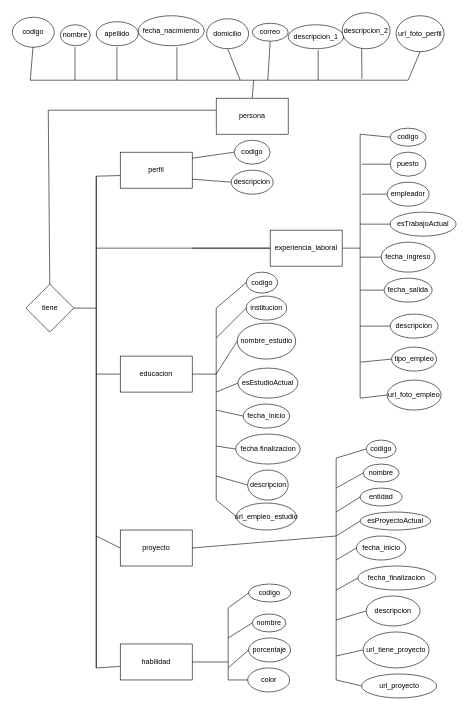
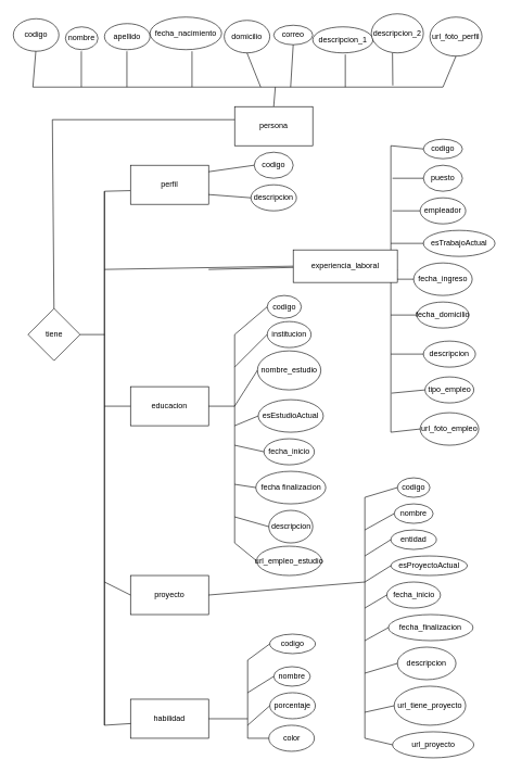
  <mxCell id="0" />
  <mxCell id="1" parent="0" />
  <mxCell id="2" value="codigo" style="ellipse;whiteSpace=wrap;html=1;" parent="1" vertex="1"><mxGeometry x="20" y="28" width="70" height="50" as="geometry" /></mxCell>
  <mxCell id="3" value="nombre" style="ellipse;whiteSpace=wrap;html=1;" parent="1" vertex="1"><mxGeometry x="100" y="40.5" width="50" height="35" as="geometry" /></mxCell>
  <mxCell id="4" value="apellido" style="ellipse;whiteSpace=wrap;html=1;" parent="1" vertex="1"><mxGeometry x="160" y="35.5" width="70" height="40" as="geometry" /></mxCell>
  <mxCell id="5" value="descripcion_1" style="ellipse;whiteSpace=wrap;html=1;" parent="1" vertex="1"><mxGeometry x="480" y="40.5" width="92.5" height="40" as="geometry" /></mxCell>
  <mxCell id="6" value="descripcion_2" style="ellipse;whiteSpace=wrap;html=1;" parent="1" vertex="1"><mxGeometry x="570" y="20.5" width="80" height="60" as="geometry" /></mxCell>
  <mxCell id="7" value="domicilio" style="ellipse;whiteSpace=wrap;html=1;" parent="1" vertex="1"><mxGeometry x="344" y="30.5" width="70" height="50" as="geometry" /></mxCell>
  <mxCell id="8" value="url_foto_perfil" style="ellipse;whiteSpace=wrap;html=1;" parent="1" vertex="1"><mxGeometry x="660" y="25.5" width="80" height="60" as="geometry" /></mxCell>
  <mxCell id="9" value="" style="endArrow=none;html=1;rounded=0;entryX=0.5;entryY=1;entryDx=0;entryDy=0;" parent="1" target="8" edge="1"><mxGeometry width="50" height="50" relative="1" as="geometry"><mxPoint x="680" y="133" as="sourcePoint" /><mxPoint x="679.5" y="88" as="targetPoint" /></mxGeometry></mxCell>
  <mxCell id="10" value="" style="endArrow=none;html=1;rounded=0;" parent="1" edge="1"><mxGeometry width="50" height="50" relative="1" as="geometry"><mxPoint x="603" y="130.5" as="sourcePoint" /><mxPoint x="602.5" y="80.5" as="targetPoint" /></mxGeometry></mxCell>
  <mxCell id="11" value="" style="endArrow=none;html=1;rounded=0;entryX=0.5;entryY=1;entryDx=0;entryDy=0;" parent="1" target="7" edge="1"><mxGeometry width="50" height="50" relative="1" as="geometry"><mxPoint x="400" y="133" as="sourcePoint" /><mxPoint x="427.5" y="88" as="targetPoint" /><Array as="points" /></mxGeometry></mxCell>
  <mxCell id="12" value="" style="endArrow=none;html=1;rounded=0;" parent="1" edge="1"><mxGeometry width="50" height="50" relative="1" as="geometry"><mxPoint x="294.5" y="133" as="sourcePoint" /><mxPoint x="294.5" y="78" as="targetPoint" /></mxGeometry></mxCell>
  <mxCell id="13" value="" style="endArrow=none;html=1;rounded=0;" parent="1" edge="1"><mxGeometry width="50" height="50" relative="1" as="geometry"><mxPoint x="194.5" y="133" as="sourcePoint" /><mxPoint x="194.5" y="78" as="targetPoint" /></mxGeometry></mxCell>
  <mxCell id="14" value="" style="endArrow=none;html=1;rounded=0;" parent="1" edge="1"><mxGeometry width="50" height="50" relative="1" as="geometry"><mxPoint x="124.5" y="133" as="sourcePoint" /><mxPoint x="124.5" y="78" as="targetPoint" /></mxGeometry></mxCell>
  <mxCell id="15" value="" style="endArrow=none;html=1;rounded=0;" parent="1" edge="1"><mxGeometry width="50" height="50" relative="1" as="geometry"><mxPoint x="50" y="133" as="sourcePoint" /><mxPoint x="54.5" y="78" as="targetPoint" /></mxGeometry></mxCell>
  <mxCell id="16" value="" style="endArrow=none;html=1;rounded=0;" parent="1" edge="1"><mxGeometry width="50" height="50" relative="1" as="geometry"><mxPoint x="680" y="133" as="sourcePoint" /><mxPoint x="50" y="133" as="targetPoint" /></mxGeometry></mxCell>
  <mxCell id="17" value="" style="endArrow=none;html=1;rounded=0;startArrow=none;exitX=0.5;exitY=0;exitDx=0;exitDy=0;" parent="1" source="38" edge="1"><mxGeometry width="50" height="50" relative="1" as="geometry"><mxPoint x="423" y="213" as="sourcePoint" /><mxPoint x="422.5" y="133" as="targetPoint" /></mxGeometry></mxCell>
  <mxCell id="18" value="tiene" style="rhombus;whiteSpace=wrap;html=1;" parent="1" vertex="1"><mxGeometry x="42.5" y="473" width="80" height="80" as="geometry" /></mxCell>
  <mxCell id="19" value="perfil" style="rounded=0;whiteSpace=wrap;html=1;" parent="1" vertex="1"><mxGeometry x="200" y="253" width="120" height="60" as="geometry" /></mxCell>
  <mxCell id="20" value="educacion" style="rounded=0;whiteSpace=wrap;html=1;" parent="1" vertex="1"><mxGeometry x="200" y="593" width="120" height="60" as="geometry" /></mxCell>
  <mxCell id="21" value="habilidad" style="rounded=0;whiteSpace=wrap;html=1;" parent="1" vertex="1"><mxGeometry x="200" y="1073" width="120" height="60" as="geometry" /></mxCell>
  <mxCell id="22" value="proyecto" style="rounded=0;whiteSpace=wrap;html=1;" parent="1" vertex="1"><mxGeometry x="200" y="883" width="120" height="60" as="geometry" /></mxCell>
  <mxCell id="23" value="codigo" style="ellipse;whiteSpace=wrap;html=1;" parent="1" vertex="1"><mxGeometry x="390" y="233" width="60" height="40" as="geometry" /></mxCell>
  <mxCell id="24" value="descripcion" style="ellipse;whiteSpace=wrap;html=1;" parent="1" vertex="1"><mxGeometry x="385" y="283" width="70" height="40" as="geometry" /></mxCell>
  <mxCell id="25" value="codigo" style="ellipse;whiteSpace=wrap;html=1;" parent="1" vertex="1"><mxGeometry x="650" y="213" width="60" height="30" as="geometry" /></mxCell>
  <mxCell id="26" value="puesto" style="ellipse;whiteSpace=wrap;html=1;" parent="1" vertex="1"><mxGeometry x="650" y="253" width="60" height="40" as="geometry" /></mxCell>
  <mxCell id="27" value="fecha_ingreso" style="ellipse;whiteSpace=wrap;html=1;" parent="1" vertex="1"><mxGeometry x="635" y="403" width="90" height="50" as="geometry" /></mxCell>
- <mxCell id="28" value="fecha_salida" style="ellipse;whiteSpace=wrap;html=1;" parent="1" vertex="1"><mxGeometry x="640" y="463" width="80" height="40" as="geometry" /></mxCell>
+ <mxCell id="28" value="fecha_domicilio" style="ellipse;whiteSpace=wrap;html=1;" parent="1" vertex="1"><mxGeometry x="640" y="463" width="80" height="40" as="geometry" /></mxCell>
  <mxCell id="29" value="empleador" style="ellipse;whiteSpace=wrap;html=1;" parent="1" vertex="1"><mxGeometry x="645" y="303" width="70" height="40" as="geometry" /></mxCell>
  <mxCell id="30" value="esTrabajoActual" style="ellipse;whiteSpace=wrap;html=1;" parent="1" vertex="1"><mxGeometry x="650" y="353" width="110" height="40" as="geometry" /></mxCell>
  <mxCell id="31" value="descripcion" style="ellipse;whiteSpace=wrap;html=1;" parent="1" vertex="1"><mxGeometry x="650" y="523" width="80" height="40" as="geometry" /></mxCell>
  <mxCell id="32" value="codigo" style="ellipse;whiteSpace=wrap;html=1;" parent="1" vertex="1"><mxGeometry x="410" y="453" width="52.5" height="35" as="geometry" /></mxCell>
  <mxCell id="33" value="institucion" style="ellipse;whiteSpace=wrap;html=1;" parent="1" vertex="1"><mxGeometry x="410" y="493" width="67.5" height="40" as="geometry" /></mxCell>
  <mxCell id="34" value="nombre_estudio" style="ellipse;whiteSpace=wrap;html=1;" parent="1" vertex="1"><mxGeometry x="395" y="538" width="97.5" height="60" as="geometry" /></mxCell>
  <mxCell id="35" value="fecha_inicio" style="ellipse;whiteSpace=wrap;html=1;" parent="1" vertex="1"><mxGeometry x="405" y="673" width="77.5" height="40" as="geometry" /></mxCell>
  <mxCell id="36" value="fecha finalizacion" style="ellipse;whiteSpace=wrap;html=1;" parent="1" vertex="1"><mxGeometry x="392.5" y="723" width="107.5" height="50" as="geometry" /></mxCell>
  <mxCell id="37" value="descripcion" style="ellipse;whiteSpace=wrap;html=1;" parent="1" vertex="1"><mxGeometry x="412.5" y="783" width="67.5" height="50" as="geometry" /></mxCell>
  <mxCell id="38" value="persona" style="rounded=0;whiteSpace=wrap;html=1;" parent="1" vertex="1"><mxGeometry x="360" y="163" width="120" height="60" as="geometry" /></mxCell>
  <mxCell id="39" value="" style="endArrow=none;html=1;rounded=0;" parent="1" edge="1"><mxGeometry width="50" height="50" relative="1" as="geometry"><mxPoint x="80" y="183" as="sourcePoint" /><mxPoint x="360" y="183" as="targetPoint" /></mxGeometry></mxCell>
  <mxCell id="40" value="" style="endArrow=none;html=1;rounded=0;exitX=0.5;exitY=0;exitDx=0;exitDy=0;" parent="1" source="18" edge="1"><mxGeometry width="50" height="50" relative="1" as="geometry"><mxPoint x="30" y="233" as="sourcePoint" /><mxPoint x="80" y="183" as="targetPoint" /></mxGeometry></mxCell>
  <mxCell id="41" value="codigo" style="ellipse;whiteSpace=wrap;html=1;" parent="1" vertex="1"><mxGeometry x="610" y="733" width="50" height="30" as="geometry" /></mxCell>
  <mxCell id="42" value="nombre" style="ellipse;whiteSpace=wrap;html=1;" parent="1" vertex="1"><mxGeometry x="605" y="773" width="60" height="30" as="geometry" /></mxCell>
  <mxCell id="43" value="entidad" style="ellipse;whiteSpace=wrap;html=1;" parent="1" vertex="1"><mxGeometry x="600" y="813" width="70" height="30" as="geometry" /></mxCell>
  <mxCell id="44" value="esProyectoActual" style="ellipse;whiteSpace=wrap;html=1;" parent="1" vertex="1"><mxGeometry x="600" y="853" width="117.5" height="30" as="geometry" /></mxCell>
  <mxCell id="45" value="fecha_inicio" style="ellipse;whiteSpace=wrap;html=1;" parent="1" vertex="1"><mxGeometry x="593.75" y="893" width="82.5" height="40" as="geometry" /></mxCell>
  <mxCell id="46" value="descripcion" style="ellipse;whiteSpace=wrap;html=1;" parent="1" vertex="1"><mxGeometry x="610" y="993" width="90" height="50" as="geometry" /></mxCell>
  <mxCell id="47" value="codigo" style="ellipse;whiteSpace=wrap;html=1;" parent="1" vertex="1"><mxGeometry x="414" y="973" width="70" height="30" as="geometry" /></mxCell>
  <mxCell id="48" value="nombre" style="ellipse;whiteSpace=wrap;html=1;" parent="1" vertex="1"><mxGeometry x="420" y="1023" width="56.25" height="30" as="geometry" /></mxCell>
  <mxCell id="49" value="porcentaje" style="ellipse;whiteSpace=wrap;html=1;" parent="1" vertex="1"><mxGeometry x="414" y="1063" width="70" height="40" as="geometry" /></mxCell>
  <mxCell id="50" value="" style="endArrow=none;html=1;rounded=0;entryX=-0.003;entryY=0.65;entryDx=0;entryDy=0;entryPerimeter=0;" parent="1" target="19" edge="1"><mxGeometry width="50" height="50" relative="1" as="geometry"><mxPoint x="160" y="293" as="sourcePoint" /><mxPoint x="202.5" y="283" as="targetPoint" /></mxGeometry></mxCell>
  <mxCell id="51" value="" style="endArrow=none;html=1;rounded=0;" parent="1" edge="1"><mxGeometry width="50" height="50" relative="1" as="geometry"><mxPoint x="122.5" y="513" as="sourcePoint" /><mxPoint x="160" y="513" as="targetPoint" /></mxGeometry></mxCell>
  <mxCell id="52" value="" style="endArrow=none;html=1;rounded=0;" parent="1" edge="1"><mxGeometry width="50" height="50" relative="1" as="geometry"><mxPoint x="160" y="293" as="sourcePoint" /><mxPoint x="160" y="293" as="targetPoint" /><Array as="points"><mxPoint x="160" y="1113" /></Array></mxGeometry></mxCell>
  <mxCell id="53" value="" style="endArrow=none;html=1;rounded=0;entryX=0;entryY=0.5;entryDx=0;entryDy=0;" parent="1" target="97" edge="1"><mxGeometry width="50" height="50" relative="1" as="geometry"><mxPoint x="160" y="413" as="sourcePoint" /><mxPoint x="210" y="363" as="targetPoint" /></mxGeometry></mxCell>
  <mxCell id="54" value="" style="endArrow=none;html=1;rounded=0;entryX=0;entryY=0.5;entryDx=0;entryDy=0;" parent="1" target="20" edge="1"><mxGeometry width="50" height="50" relative="1" as="geometry"><mxPoint x="160" y="623" as="sourcePoint" /><mxPoint x="210" y="573" as="targetPoint" /></mxGeometry></mxCell>
  <mxCell id="55" value="" style="endArrow=none;html=1;rounded=0;exitX=0;exitY=0.5;exitDx=0;exitDy=0;" parent="1" source="22" edge="1"><mxGeometry width="50" height="50" relative="1" as="geometry"><mxPoint x="270" y="843" as="sourcePoint" /><mxPoint x="160" y="893" as="targetPoint" /></mxGeometry></mxCell>
  <mxCell id="56" value="" style="endArrow=none;html=1;rounded=0;entryX=0.003;entryY=0.623;entryDx=0;entryDy=0;entryPerimeter=0;" parent="1" target="21" edge="1"><mxGeometry width="50" height="50" relative="1" as="geometry"><mxPoint x="160" y="1113" as="sourcePoint" /><mxPoint x="210" y="1063" as="targetPoint" /></mxGeometry></mxCell>
  <mxCell id="57" value="" style="endArrow=none;html=1;rounded=0;entryX=0;entryY=0.5;entryDx=0;entryDy=0;" parent="1" target="23" edge="1"><mxGeometry width="50" height="50" relative="1" as="geometry"><mxPoint x="320" y="263" as="sourcePoint" /><mxPoint x="380" y="253" as="targetPoint" /></mxGeometry></mxCell>
  <mxCell id="58" value="" style="endArrow=none;html=1;rounded=0;exitX=1;exitY=0.75;exitDx=0;exitDy=0;" parent="1" source="19" edge="1"><mxGeometry width="50" height="50" relative="1" as="geometry"><mxPoint x="315" y="293" as="sourcePoint" /><mxPoint x="385" y="303" as="targetPoint" /></mxGeometry></mxCell>
  <mxCell id="59" value="" style="endArrow=none;html=1;rounded=0;startArrow=none;" parent="1" source="97" edge="1"><mxGeometry width="50" height="50" relative="1" as="geometry"><mxPoint x="320" y="413" as="sourcePoint" /><mxPoint x="600" y="413" as="targetPoint" /></mxGeometry></mxCell>
  <mxCell id="60" value="" style="endArrow=none;html=1;rounded=0;" parent="1" edge="1"><mxGeometry width="50" height="50" relative="1" as="geometry"><mxPoint x="600" y="663" as="sourcePoint" /><mxPoint x="600" y="223" as="targetPoint" /></mxGeometry></mxCell>
  <mxCell id="61" value="" style="endArrow=none;html=1;rounded=0;exitX=0;exitY=0.5;exitDx=0;exitDy=0;" parent="1" source="26" edge="1"><mxGeometry width="50" height="50" relative="1" as="geometry"><mxPoint x="552.5" y="273.5" as="sourcePoint" /><mxPoint x="602.5" y="273" as="targetPoint" /></mxGeometry></mxCell>
  <mxCell id="62" value="" style="endArrow=none;html=1;rounded=0;entryX=0;entryY=0.5;entryDx=0;entryDy=0;" parent="1" target="29" edge="1"><mxGeometry width="50" height="50" relative="1" as="geometry"><mxPoint x="602.5" y="323" as="sourcePoint" /><mxPoint x="652.5" y="273" as="targetPoint" /></mxGeometry></mxCell>
  <mxCell id="63" value="" style="endArrow=none;html=1;rounded=0;entryX=0;entryY=0.5;entryDx=0;entryDy=0;" parent="1" target="30" edge="1"><mxGeometry width="50" height="50" relative="1" as="geometry"><mxPoint x="600" y="373" as="sourcePoint" /><mxPoint x="650" y="323" as="targetPoint" /></mxGeometry></mxCell>
  <mxCell id="64" value="" style="endArrow=none;html=1;rounded=0;entryX=0;entryY=0.5;entryDx=0;entryDy=0;" parent="1" target="27" edge="1"><mxGeometry width="50" height="50" relative="1" as="geometry"><mxPoint x="600" y="428" as="sourcePoint" /><mxPoint x="650" y="383" as="targetPoint" /></mxGeometry></mxCell>
  <mxCell id="65" value="" style="endArrow=none;html=1;rounded=0;entryX=0;entryY=0.5;entryDx=0;entryDy=0;" parent="1" target="28" edge="1"><mxGeometry width="50" height="50" relative="1" as="geometry"><mxPoint x="600" y="483" as="sourcePoint" /><mxPoint x="650" y="433" as="targetPoint" /></mxGeometry></mxCell>
  <mxCell id="66" value="" style="endArrow=none;html=1;rounded=0;entryX=0;entryY=0.5;entryDx=0;entryDy=0;" parent="1" target="31" edge="1"><mxGeometry width="50" height="50" relative="1" as="geometry"><mxPoint x="600" y="543" as="sourcePoint" /><mxPoint x="650" y="533" as="targetPoint" /></mxGeometry></mxCell>
  <mxCell id="67" value="" style="endArrow=none;html=1;rounded=0;entryX=0;entryY=0.5;entryDx=0;entryDy=0;" parent="1" target="25" edge="1"><mxGeometry width="50" height="50" relative="1" as="geometry"><mxPoint x="600" y="223" as="sourcePoint" /><mxPoint x="650" y="173" as="targetPoint" /></mxGeometry></mxCell>
  <mxCell id="68" value="" style="endArrow=none;html=1;rounded=0;" parent="1" edge="1"><mxGeometry width="50" height="50" relative="1" as="geometry"><mxPoint x="320" y="623" as="sourcePoint" /><mxPoint x="360" y="623" as="targetPoint" /></mxGeometry></mxCell>
  <mxCell id="69" value="" style="endArrow=none;html=1;rounded=0;" parent="1" edge="1"><mxGeometry width="50" height="50" relative="1" as="geometry"><mxPoint x="360" y="833" as="sourcePoint" /><mxPoint x="360" y="513" as="targetPoint" /></mxGeometry></mxCell>
  <mxCell id="70" value="" style="endArrow=none;html=1;rounded=0;entryX=0;entryY=0.5;entryDx=0;entryDy=0;" parent="1" target="32" edge="1"><mxGeometry width="50" height="50" relative="1" as="geometry"><mxPoint x="360" y="513" as="sourcePoint" /><mxPoint x="410" y="503" as="targetPoint" /></mxGeometry></mxCell>
  <mxCell id="71" value="" style="endArrow=none;html=1;rounded=0;exitX=0;exitY=0.5;exitDx=0;exitDy=0;" parent="1" source="33" edge="1"><mxGeometry width="50" height="50" relative="1" as="geometry"><mxPoint x="290" y="563" as="sourcePoint" /><mxPoint x="360" y="563" as="targetPoint" /></mxGeometry></mxCell>
  <mxCell id="72" value="" style="endArrow=none;html=1;rounded=0;entryX=0;entryY=0.5;entryDx=0;entryDy=0;" parent="1" target="34" edge="1"><mxGeometry width="50" height="50" relative="1" as="geometry"><mxPoint x="360" y="623" as="sourcePoint" /><mxPoint x="410" y="573" as="targetPoint" /></mxGeometry></mxCell>
  <mxCell id="73" value="" style="endArrow=none;html=1;rounded=0;entryX=0;entryY=0.5;entryDx=0;entryDy=0;" parent="1" target="35" edge="1"><mxGeometry width="50" height="50" relative="1" as="geometry"><mxPoint x="360" y="683" as="sourcePoint" /><mxPoint x="410" y="633" as="targetPoint" /></mxGeometry></mxCell>
  <mxCell id="74" value="" style="endArrow=none;html=1;rounded=0;entryX=0;entryY=0.5;entryDx=0;entryDy=0;" parent="1" target="36" edge="1"><mxGeometry width="50" height="50" relative="1" as="geometry"><mxPoint x="360" y="743" as="sourcePoint" /><mxPoint x="410" y="693" as="targetPoint" /></mxGeometry></mxCell>
  <mxCell id="75" value="" style="endArrow=none;html=1;rounded=0;entryX=0;entryY=0.5;entryDx=0;entryDy=0;startArrow=none;" parent="1" target="37" edge="1"><mxGeometry width="50" height="50" relative="1" as="geometry"><mxPoint x="360" y="793" as="sourcePoint" /><mxPoint x="410" y="743" as="targetPoint" /></mxGeometry></mxCell>
  <mxCell id="76" value="" style="endArrow=none;html=1;rounded=0;exitX=1;exitY=0.5;exitDx=0;exitDy=0;" parent="1" source="22" edge="1"><mxGeometry width="50" height="50" relative="1" as="geometry"><mxPoint x="320" y="893" as="sourcePoint" /><mxPoint x="560" y="893" as="targetPoint" /></mxGeometry></mxCell>
  <mxCell id="77" value="" style="endArrow=none;html=1;rounded=0;" parent="1" edge="1"><mxGeometry width="50" height="50" relative="1" as="geometry"><mxPoint x="560" y="1133" as="sourcePoint" /><mxPoint x="560" y="763" as="targetPoint" /></mxGeometry></mxCell>
  <mxCell id="78" value="" style="endArrow=none;html=1;rounded=0;entryX=0;entryY=0.5;entryDx=0;entryDy=0;" parent="1" target="41" edge="1"><mxGeometry width="50" height="50" relative="1" as="geometry"><mxPoint x="560" y="763" as="sourcePoint" /><mxPoint x="610" y="713" as="targetPoint" /></mxGeometry></mxCell>
  <mxCell id="79" value="" style="endArrow=none;html=1;rounded=0;entryX=0;entryY=0.5;entryDx=0;entryDy=0;" parent="1" target="42" edge="1"><mxGeometry width="50" height="50" relative="1" as="geometry"><mxPoint x="560" y="813" as="sourcePoint" /><mxPoint x="610" y="763" as="targetPoint" /></mxGeometry></mxCell>
  <mxCell id="80" value="" style="endArrow=none;html=1;rounded=0;entryX=0;entryY=0.5;entryDx=0;entryDy=0;" parent="1" target="43" edge="1"><mxGeometry width="50" height="50" relative="1" as="geometry"><mxPoint x="560" y="853" as="sourcePoint" /><mxPoint x="610" y="803" as="targetPoint" /></mxGeometry></mxCell>
  <mxCell id="81" value="" style="endArrow=none;html=1;rounded=0;entryX=0;entryY=0.5;entryDx=0;entryDy=0;" parent="1" target="44" edge="1"><mxGeometry width="50" height="50" relative="1" as="geometry"><mxPoint x="560" y="893" as="sourcePoint" /><mxPoint x="610" y="843" as="targetPoint" /></mxGeometry></mxCell>
  <mxCell id="82" value="" style="endArrow=none;html=1;rounded=0;entryX=0;entryY=0.5;entryDx=0;entryDy=0;" parent="1" target="45" edge="1"><mxGeometry width="50" height="50" relative="1" as="geometry"><mxPoint x="560" y="933" as="sourcePoint" /><mxPoint x="610" y="883" as="targetPoint" /></mxGeometry></mxCell>
  <mxCell id="83" value="" style="endArrow=none;html=1;rounded=0;entryX=0;entryY=0.5;entryDx=0;entryDy=0;" parent="1" target="46" edge="1"><mxGeometry width="50" height="50" relative="1" as="geometry"><mxPoint x="560" y="1033" as="sourcePoint" /><mxPoint x="610" y="933" as="targetPoint" /></mxGeometry></mxCell>
  <mxCell id="84" value="" style="endArrow=none;html=1;rounded=0;" parent="1" edge="1"><mxGeometry width="50" height="50" relative="1" as="geometry"><mxPoint x="320" y="1103" as="sourcePoint" /><mxPoint x="380" y="1103" as="targetPoint" /></mxGeometry></mxCell>
  <mxCell id="85" value="" style="endArrow=none;html=1;rounded=0;" parent="1" edge="1"><mxGeometry width="50" height="50" relative="1" as="geometry"><mxPoint x="380" y="1133" as="sourcePoint" /><mxPoint x="380" y="1013" as="targetPoint" /></mxGeometry></mxCell>
  <mxCell id="86" value="" style="endArrow=none;html=1;rounded=0;exitX=0;exitY=0.5;exitDx=0;exitDy=0;" parent="1" source="47" edge="1"><mxGeometry width="50" height="50" relative="1" as="geometry"><mxPoint x="330" y="1063" as="sourcePoint" /><mxPoint x="380" y="1013" as="targetPoint" /></mxGeometry></mxCell>
  <mxCell id="87" value="" style="endArrow=none;html=1;rounded=0;exitX=0;exitY=0.5;exitDx=0;exitDy=0;" parent="1" source="48" edge="1"><mxGeometry width="50" height="50" relative="1" as="geometry"><mxPoint x="330" y="1113" as="sourcePoint" /><mxPoint x="380" y="1063" as="targetPoint" /></mxGeometry></mxCell>
  <mxCell id="88" value="" style="endArrow=none;html=1;rounded=0;exitX=0;exitY=0.5;exitDx=0;exitDy=0;" parent="1" source="49" edge="1"><mxGeometry width="50" height="50" relative="1" as="geometry"><mxPoint x="330" y="1163" as="sourcePoint" /><mxPoint x="380" y="1113" as="targetPoint" /></mxGeometry></mxCell>
  <mxCell id="89" value="fecha_nacimiento" style="ellipse;whiteSpace=wrap;html=1;" parent="1" vertex="1"><mxGeometry x="230" y="25.5" width="110" height="50" as="geometry" /></mxCell>
  <mxCell id="90" value="correo" style="ellipse;whiteSpace=wrap;html=1;" parent="1" vertex="1"><mxGeometry x="420" y="38" width="60" height="30" as="geometry" /></mxCell>
  <mxCell id="91" value="" style="endArrow=none;html=1;rounded=0;" parent="1" edge="1"><mxGeometry width="50" height="50" relative="1" as="geometry"><mxPoint x="446" y="133" as="sourcePoint" /><mxPoint x="450" y="68" as="targetPoint" /></mxGeometry></mxCell>
  <mxCell id="92" value="" style="endArrow=none;html=1;rounded=0;" parent="1" edge="1"><mxGeometry width="50" height="50" relative="1" as="geometry"><mxPoint x="530" y="133" as="sourcePoint" /><mxPoint x="530" y="83" as="targetPoint" /></mxGeometry></mxCell>
  <mxCell id="93" value="esEstudioActual" style="ellipse;whiteSpace=wrap;html=1;" parent="1" vertex="1"><mxGeometry x="396.25" y="613" width="100" height="50" as="geometry" /></mxCell>
  <mxCell id="94" value="" style="endArrow=none;html=1;rounded=0;entryX=0;entryY=0.5;entryDx=0;entryDy=0;" parent="1" target="93" edge="1"><mxGeometry width="50" height="50" relative="1" as="geometry"><mxPoint x="360" y="653" as="sourcePoint" /><mxPoint x="414" y="603" as="targetPoint" /></mxGeometry></mxCell>
  <mxCell id="95" value="fecha_finalizacion" style="ellipse;whiteSpace=wrap;html=1;" parent="1" vertex="1"><mxGeometry x="596.25" y="943" width="130" height="40" as="geometry" /></mxCell>
  <mxCell id="96" value="" style="endArrow=none;html=1;rounded=0;entryX=0;entryY=0.5;entryDx=0;entryDy=0;" parent="1" target="95" edge="1"><mxGeometry width="50" height="50" relative="1" as="geometry"><mxPoint x="560" y="983" as="sourcePoint" /><mxPoint x="610" y="933" as="targetPoint" /></mxGeometry></mxCell>
- <mxCell id="97" value="experiencia_laboral" style="rounded=0;whiteSpace=wrap;html=1;" parent="1" vertex="1"><mxGeometry x="450" y="383" width="120" height="60" as="geometry" /></mxCell>
+ <mxCell id="97" value="experiencia_laboral" style="rounded=0;whiteSpace=wrap;html=1;" parent="1" vertex="1"><mxGeometry x="450" y="383" width="160" height="50" as="geometry" /></mxCell>
  <mxCell id="98" value="" style="endArrow=none;html=1;rounded=0;" parent="1" target="97" edge="1"><mxGeometry width="50" height="50" relative="1" as="geometry"><mxPoint x="320" y="413" as="sourcePoint" /><mxPoint x="600" y="413" as="targetPoint" /></mxGeometry></mxCell>
  <mxCell id="99" value="tipo_empleo" style="ellipse;whiteSpace=wrap;html=1;" parent="1" vertex="1"><mxGeometry x="652.5" y="578" width="75" height="40" as="geometry" /></mxCell>
  <mxCell id="100" value="" style="endArrow=none;html=1;rounded=0;entryX=0;entryY=0.5;entryDx=0;entryDy=0;" parent="1" target="99" edge="1"><mxGeometry width="50" height="50" relative="1" as="geometry"><mxPoint x="601" y="603" as="sourcePoint" /><mxPoint x="650" y="597" as="targetPoint" /></mxGeometry></mxCell>
  <mxCell id="101" value="url_foto_empleo" style="ellipse;whiteSpace=wrap;html=1;" parent="1" vertex="1"><mxGeometry x="645" y="633" width="90" height="50" as="geometry" /></mxCell>
  <mxCell id="102" value="" style="endArrow=none;html=1;rounded=0;entryX=0;entryY=0.5;entryDx=0;entryDy=0;" parent="1" target="101" edge="1"><mxGeometry width="50" height="50" relative="1" as="geometry"><mxPoint x="600" y="663" as="sourcePoint" /><mxPoint x="646.25" y="653" as="targetPoint" /></mxGeometry></mxCell>
  <mxCell id="103" value="color" style="ellipse;whiteSpace=wrap;html=1;" parent="1" vertex="1"><mxGeometry x="412.5" y="1113" width="70" height="40" as="geometry" /></mxCell>
  <mxCell id="104" value="" style="endArrow=none;html=1;rounded=0;entryX=0;entryY=0.5;entryDx=0;entryDy=0;" parent="1" target="103" edge="1"><mxGeometry width="50" height="50" relative="1" as="geometry"><mxPoint x="380" y="1133" as="sourcePoint" /><mxPoint x="440" y="953" as="targetPoint" /></mxGeometry></mxCell>
  <mxCell id="105" value="url_tiene_proyecto" style="ellipse;whiteSpace=wrap;html=1;" parent="1" vertex="1"><mxGeometry x="605" y="1053" width="110" height="60" as="geometry" /></mxCell>
  <mxCell id="106" value="" style="endArrow=none;html=1;rounded=0;entryX=0;entryY=0.5;entryDx=0;entryDy=0;" parent="1" target="105" edge="1"><mxGeometry width="50" height="50" relative="1" as="geometry"><mxPoint x="560" y="1093" as="sourcePoint" /><mxPoint x="440" y="953" as="targetPoint" /></mxGeometry></mxCell>
  <mxCell id="107" value="url_empleo_estudio" style="ellipse;whiteSpace=wrap;html=1;" parent="1" vertex="1"><mxGeometry x="393.75" y="838" width="100" height="45" as="geometry" /></mxCell>
  <mxCell id="108" value="" style="endArrow=none;html=1;rounded=0;entryX=0;entryY=0.5;entryDx=0;entryDy=0;" parent="1" target="107" edge="1"><mxGeometry width="50" height="50" relative="1" as="geometry"><mxPoint x="360" y="833" as="sourcePoint" /><mxPoint x="412.5" y="808" as="targetPoint" /></mxGeometry></mxCell>
  <mxCell id="109" value="url_proyecto" style="ellipse;whiteSpace=wrap;html=1;" vertex="1" parent="1"><mxGeometry x="602.5" y="1123" width="125" height="40" as="geometry" /></mxCell>
  <mxCell id="110" value="" style="endArrow=none;html=1;rounded=0;entryX=0;entryY=0.5;entryDx=0;entryDy=0;" edge="1" parent="1" target="109"><mxGeometry width="50" height="50" relative="1" as="geometry"><mxPoint x="560" y="1133" as="sourcePoint" /><mxPoint x="602.5" y="1143" as="targetPoint" /></mxGeometry></mxCell>
